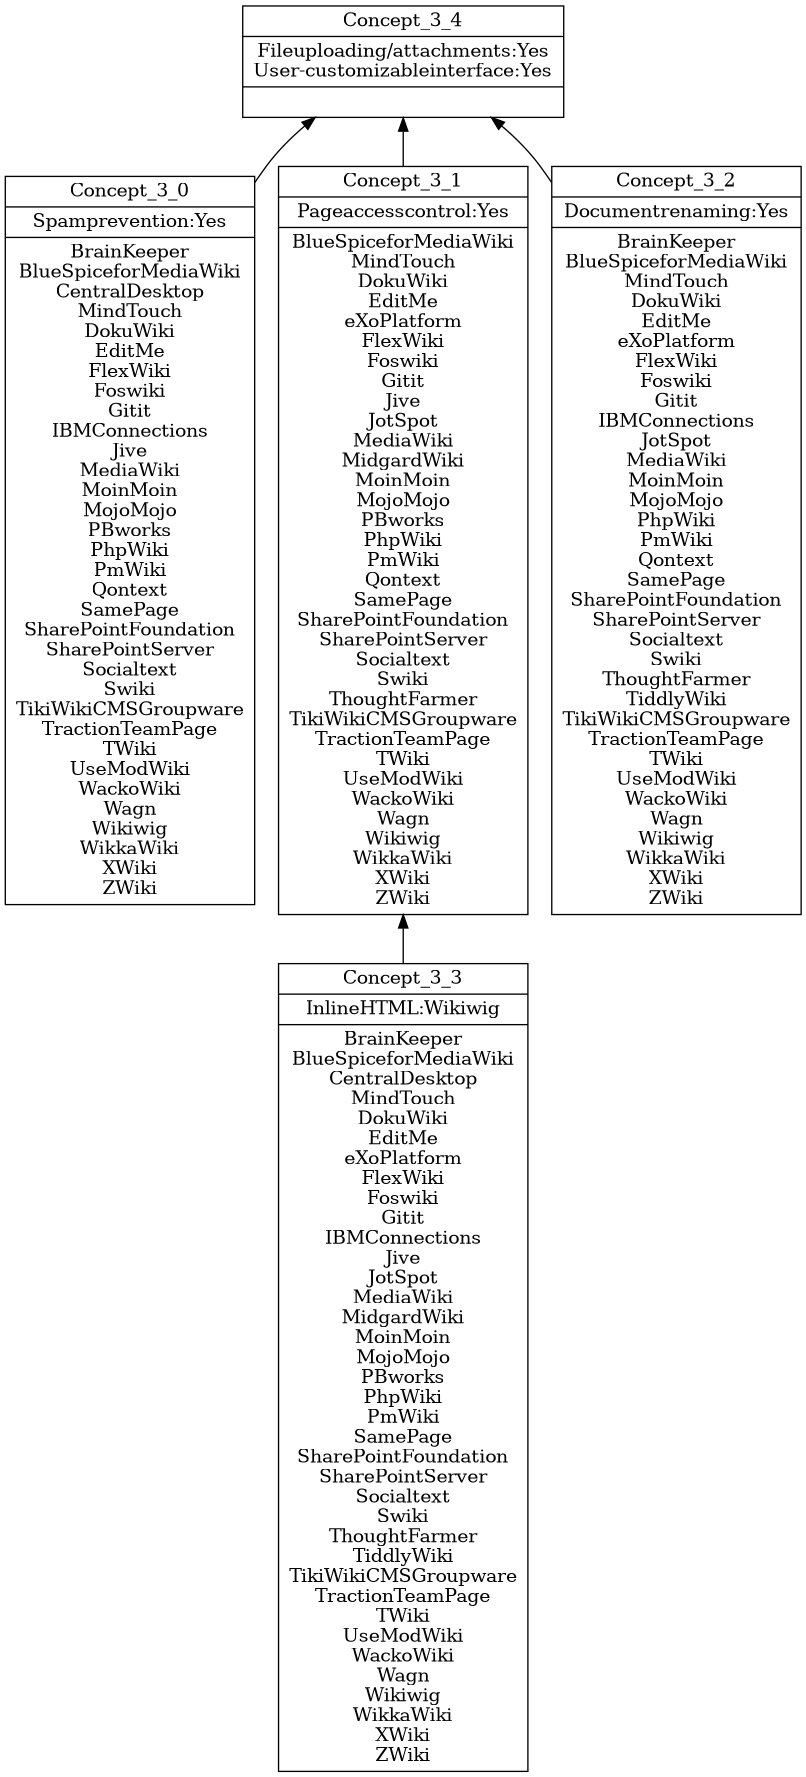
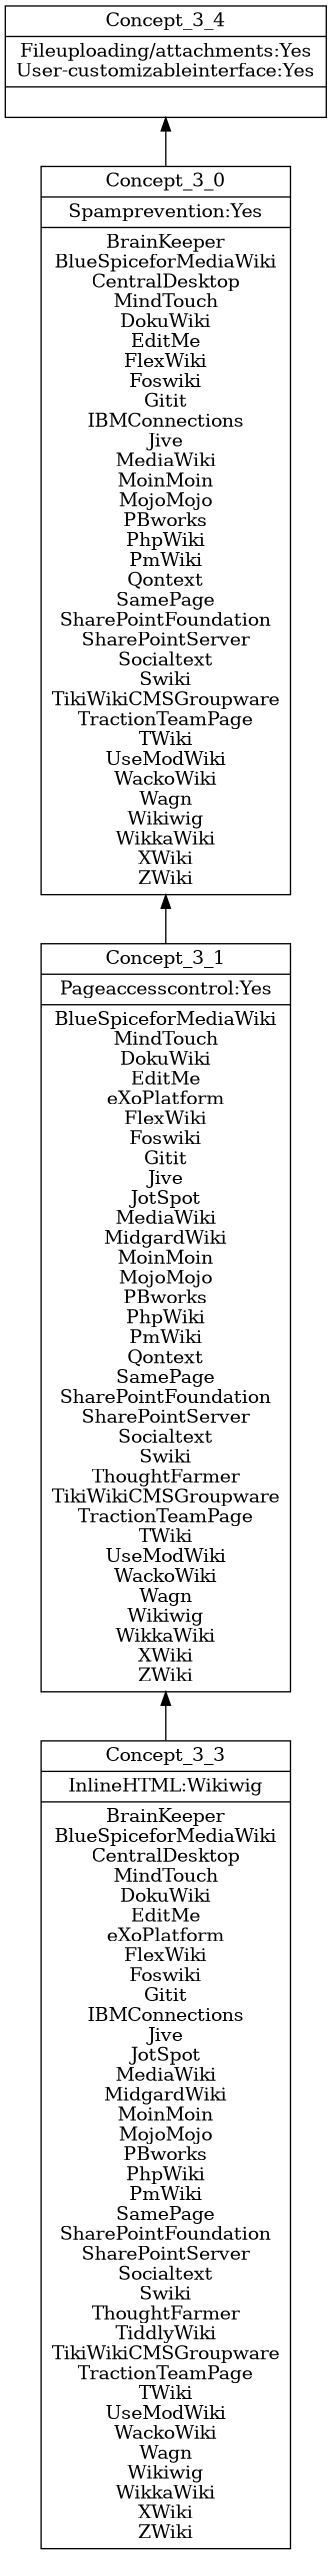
  digraph {
    rankdir=BT
    node [shape=record]
    n1 [label="{Concept_3_0|Spamprevention:Yes\n|BrainKeeper\nBlueSpiceforMediaWiki\nCentralDesktop\nMindTouch\nDokuWiki\nEditMe\nFlexWiki\nFoswiki\nGitit\nIBMConnections\nJive\nMediaWiki\nMoinMoin\nMojoMojo\nPBworks\nPhpWiki\nPmWiki\nQontext\nSamePage\nSharePointFoundation\nSharePointServer\nSocialtext\nSwiki\nTikiWikiCMSGroupware\nTractionTeamPage\nTWiki\nUseModWiki\nWackoWiki\nWagn\nWikiwig\nWikkaWiki\nXWiki\nZWiki\n}"]
    n2 [label="{Concept_3_4|Fileuploading/attachments:Yes\nUser-customizableinterface:Yes\n|}"]
    n3 [label="{Concept_3_1|Pageaccesscontrol:Yes\n|BlueSpiceforMediaWiki\nMindTouch\nDokuWiki\nEditMe\neXoPlatform\nFlexWiki\nFoswiki\nGitit\nJive\nJotSpot\nMediaWiki\nMidgardWiki\nMoinMoin\nMojoMojo\nPBworks\nPhpWiki\nPmWiki\nQontext\nSamePage\nSharePointFoundation\nSharePointServer\nSocialtext\nSwiki\nThoughtFarmer\nTikiWikiCMSGroupware\nTractionTeamPage\nTWiki\nUseModWiki\nWackoWiki\nWagn\nWikiwig\nWikkaWiki\nXWiki\nZWiki\n}"]
    n4 [label="{Concept_3_3|InlineHTML:Wikiwig\n|BrainKeeper\nBlueSpiceforMediaWiki\nCentralDesktop\nMindTouch\nDokuWiki\nEditMe\neXoPlatform\nFlexWiki\nFoswiki\nGitit\nIBMConnections\nJive\nJotSpot\nMediaWiki\nMidgardWiki\nMoinMoin\nMojoMojo\nPBworks\nPhpWiki\nPmWiki\nSamePage\nSharePointFoundation\nSharePointServer\nSocialtext\nSwiki\nThoughtFarmer\nTiddlyWiki\nTikiWikiCMSGroupware\nTractionTeamPage\nTWiki\nUseModWiki\nWackoWiki\nWagn\nWikiwig\nWikkaWiki\nXWiki\nZWiki\n}"]
-   n5 [label="{Concept_3_2|Documentrenaming:Yes\n|BrainKeeper\nBlueSpiceforMediaWiki\nMindTouch\nDokuWiki\nEditMe\neXoPlatform\nFlexWiki\nFoswiki\nGitit\nIBMConnections\nJotSpot\nMediaWiki\nMoinMoin\nMojoMojo\nPhpWiki\nPmWiki\nQontext\nSamePage\nSharePointFoundation\nSharePointServer\nSocialtext\nSwiki\nThoughtFarmer\nTiddlyWiki\nTikiWikiCMSGroupware\nTractionTeamPage\nTWiki\nUseModWiki\nWackoWiki\nWagn\nWikiwig\nWikkaWiki\nXWiki\nZWiki\n}"]
    subgraph sub_1 {
      label=3
      n1
      n2
      n3
      n4
-     n5
    }
    n1 -> n2
-   n3 -> n2
+   n3 -> n1
    n4 -> n3
-   n5 -> n2
  }
